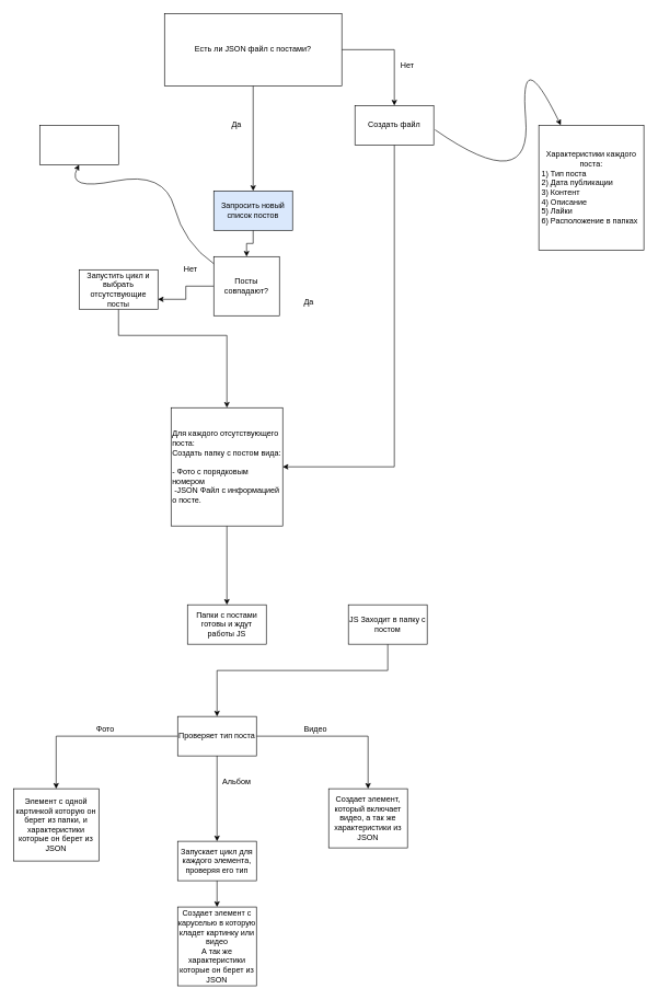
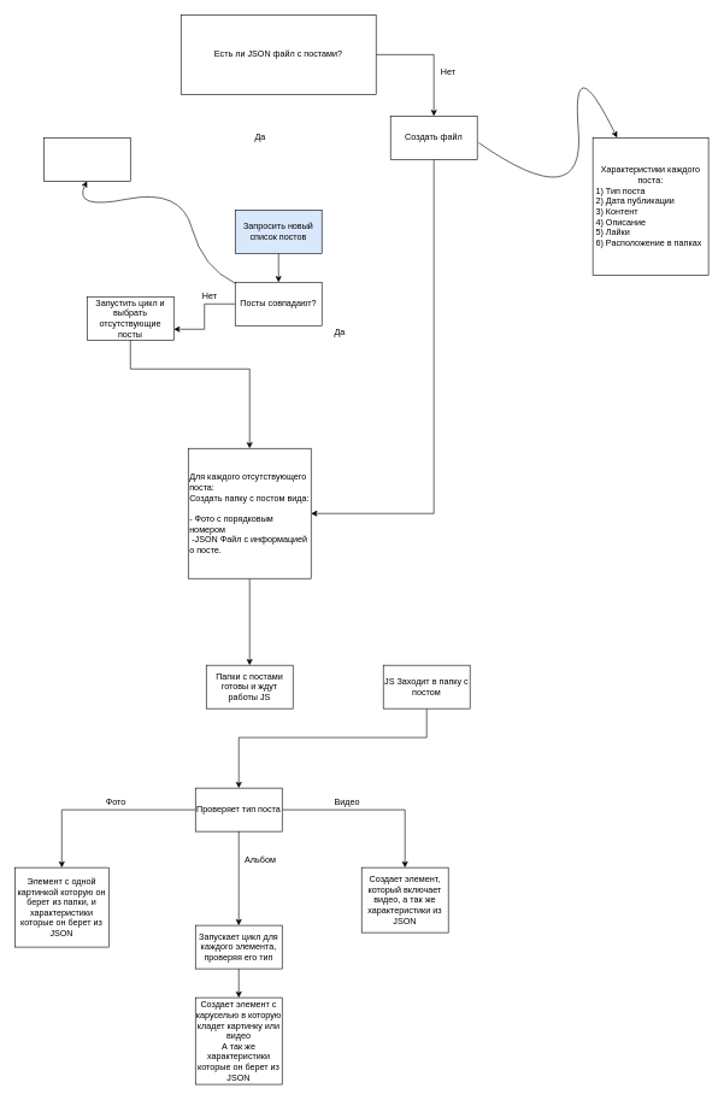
  <mxCell id="0" />
  <mxCell id="1" parent="0" />
- <mxCell id="2" style="edgeStyle=orthogonalEdgeStyle;rounded=0;orthogonalLoop=1;jettySize=auto;html=1;" edge="1" parent="1" source="4" target="8"><mxGeometry relative="1" as="geometry"><mxPoint x="220" y="170" as="targetPoint" /></mxGeometry></mxCell>
  <mxCell id="3" style="edgeStyle=orthogonalEdgeStyle;rounded=0;orthogonalLoop=1;jettySize=auto;html=1;" edge="1" parent="1" source="4" target="6"><mxGeometry relative="1" as="geometry"><mxPoint x="570" y="170" as="targetPoint" /></mxGeometry></mxCell>
  <mxCell id="4" value="Есть ли JSON файл с постами?" style="rounded=0;whiteSpace=wrap;html=1;" vertex="1" parent="1"><mxGeometry x="250" y="20" width="270" height="110" as="geometry" /></mxCell>
  <mxCell id="5" style="edgeStyle=orthogonalEdgeStyle;rounded=0;orthogonalLoop=1;jettySize=auto;html=1;entryX=1;entryY=0.5;entryDx=0;entryDy=0;exitX=0.5;exitY=1;exitDx=0;exitDy=0;" edge="1" parent="1" source="6" target="14"><mxGeometry relative="1" as="geometry"><mxPoint x="600" y="680" as="targetPoint" /></mxGeometry></mxCell>
  <mxCell id="6" value="Создать файл" style="rounded=0;whiteSpace=wrap;html=1;" vertex="1" parent="1"><mxGeometry x="540" y="160" width="120" height="60" as="geometry" /></mxCell>
  <mxCell id="7" style="edgeStyle=orthogonalEdgeStyle;rounded=0;orthogonalLoop=1;jettySize=auto;html=1;" edge="1" parent="1" source="8" target="16"><mxGeometry relative="1" as="geometry"><mxPoint x="420" y="430" as="targetPoint" /></mxGeometry></mxCell>
  <mxCell id="8" value="Запросить новый список постов" style="rounded=0;whiteSpace=wrap;html=1;fillColor=#dae8fc;" vertex="1" parent="1"><mxGeometry x="325" y="290" width="120" height="60" as="geometry" /></mxCell>
  <mxCell id="9" value="&lt;div&gt;Да&lt;/div&gt;" style="text;html=1;strokeColor=none;fillColor=none;align=center;verticalAlign=middle;whiteSpace=wrap;rounded=0;" vertex="1" parent="1"><mxGeometry x="340" y="180" width="40" height="20" as="geometry" /></mxCell>
  <mxCell id="10" value="&lt;div&gt;Нет&lt;/div&gt;" style="text;html=1;strokeColor=none;fillColor=none;align=center;verticalAlign=middle;whiteSpace=wrap;rounded=0;" vertex="1" parent="1"><mxGeometry x="600" y="90" width="40" height="20" as="geometry" /></mxCell>
  <mxCell id="11" style="edgeStyle=orthogonalEdgeStyle;rounded=0;orthogonalLoop=1;jettySize=auto;html=1;entryX=0.5;entryY=0;entryDx=0;entryDy=0;" edge="1" parent="1" source="12" target="14"><mxGeometry relative="1" as="geometry"><mxPoint x="180" y="660" as="targetPoint" /><Array as="points"><mxPoint x="180" y="510" /><mxPoint x="345" y="510" /></Array></mxGeometry></mxCell>
  <mxCell id="12" value="Запустить цикл и выбрать отсутствующие посты" style="rounded=0;whiteSpace=wrap;html=1;" vertex="1" parent="1"><mxGeometry x="120" y="410" width="120" height="60" as="geometry" /></mxCell>
  <mxCell id="13" style="edgeStyle=orthogonalEdgeStyle;rounded=0;orthogonalLoop=1;jettySize=auto;html=1;exitX=0.5;exitY=1;exitDx=0;exitDy=0;" edge="1" parent="1" source="14" target="19"><mxGeometry relative="1" as="geometry"><mxPoint x="345" y="880" as="targetPoint" /></mxGeometry></mxCell>
  <mxCell id="14" value="&lt;div align=&quot;left&quot;&gt;Для каждого отсутствующего поста:&lt;br&gt;&lt;/div&gt;&lt;div align=&quot;left&quot;&gt;Создать папку с постом вида:&lt;/div&gt;&lt;div align=&quot;left&quot;&gt;&lt;br&gt;&lt;/div&gt;&lt;div align=&quot;left&quot;&gt;- Фото с порядковым номером&lt;br&gt;&amp;nbsp;-JSON Файл с информацией о посте.&lt;br&gt;&lt;/div&gt;" style="rounded=0;whiteSpace=wrap;html=1;align=left;" vertex="1" parent="1"><mxGeometry x="260" y="620" width="170" height="180" as="geometry" /></mxCell>
  <mxCell id="15" style="edgeStyle=orthogonalEdgeStyle;rounded=0;orthogonalLoop=1;jettySize=auto;html=1;entryX=1;entryY=0.75;entryDx=0;entryDy=0;" edge="1" parent="1" source="16" target="12"><mxGeometry relative="1" as="geometry" /></mxCell>
- <mxCell id="16" value="Посты совпадают?" style="rounded=0;whiteSpace=wrap;html=1;" vertex="1" parent="1"><mxGeometry x="325" y="390" width="100" height="90" as="geometry" /></mxCell>
+ <mxCell id="16" value="Посты совпадают?" style="rounded=0;whiteSpace=wrap;html=1;" vertex="1" parent="1"><mxGeometry x="325" y="390" width="120" height="60" as="geometry" /></mxCell>
  <mxCell id="17" value="Нет" style="text;html=1;strokeColor=none;fillColor=none;align=center;verticalAlign=middle;whiteSpace=wrap;rounded=0;" vertex="1" parent="1"><mxGeometry x="270" y="400" width="40" height="20" as="geometry" /></mxCell>
  <mxCell id="18" value="&lt;div&gt;Да&lt;/div&gt;" style="text;html=1;strokeColor=none;fillColor=none;align=center;verticalAlign=middle;whiteSpace=wrap;rounded=0;" vertex="1" parent="1"><mxGeometry x="450" y="450" width="40" height="20" as="geometry" /></mxCell>
  <mxCell id="19" value="Папки с постами готовы и ждут работы JS" style="rounded=0;whiteSpace=wrap;html=1;" vertex="1" parent="1"><mxGeometry x="285" y="920" width="120" height="60" as="geometry" /></mxCell>
  <mxCell id="20" style="edgeStyle=orthogonalEdgeStyle;rounded=0;orthogonalLoop=1;jettySize=auto;html=1;" edge="1" parent="1" source="21" target="24"><mxGeometry relative="1" as="geometry"><mxPoint x="620" y="1110" as="targetPoint" /><Array as="points"><mxPoint x="590" y="1020" /><mxPoint x="330" y="1020" /></Array></mxGeometry></mxCell>
  <mxCell id="21" value="JS Заходит в папку с постом" style="rounded=0;whiteSpace=wrap;html=1;" vertex="1" parent="1"><mxGeometry x="530" y="920" width="120" height="60" as="geometry" /></mxCell>
  <mxCell id="22" style="edgeStyle=orthogonalEdgeStyle;rounded=0;orthogonalLoop=1;jettySize=auto;html=1;" edge="1" parent="1" source="24" target="25"><mxGeometry relative="1" as="geometry"><mxPoint x="80" y="1230" as="targetPoint" /></mxGeometry></mxCell>
  <mxCell id="23" style="edgeStyle=orthogonalEdgeStyle;rounded=0;orthogonalLoop=1;jettySize=auto;html=1;" edge="1" parent="1" source="24" target="31"><mxGeometry relative="1" as="geometry"><mxPoint x="550" y="1200" as="targetPoint" /></mxGeometry></mxCell>
  <mxCell id="24" value="&lt;div&gt;Проверяет тип поста&lt;/div&gt;" style="rounded=0;whiteSpace=wrap;html=1;" vertex="1" parent="1"><mxGeometry x="270" y="1090" width="120" height="60" as="geometry" /></mxCell>
  <mxCell id="25" value="Элемент с одной картинкой которую он берет из папки, и характеристики которые он берет из JSON" style="rounded=0;whiteSpace=wrap;html=1;" vertex="1" parent="1"><mxGeometry x="20" y="1200" width="130" height="110" as="geometry" /></mxCell>
  <mxCell id="26" value="Фото" style="text;html=1;strokeColor=none;fillColor=none;align=center;verticalAlign=middle;whiteSpace=wrap;rounded=0;" vertex="1" parent="1"><mxGeometry x="140" y="1100" width="40" height="20" as="geometry" /></mxCell>
  <mxCell id="27" style="edgeStyle=orthogonalEdgeStyle;rounded=0;orthogonalLoop=1;jettySize=auto;html=1;exitX=0.5;exitY=1;exitDx=0;exitDy=0;" edge="1" parent="1" source="24" target="33"><mxGeometry relative="1" as="geometry"><mxPoint x="520" y="1360" as="targetPoint" /><mxPoint x="330" y="1310" as="sourcePoint" /></mxGeometry></mxCell>
  <mxCell id="28" value="Создает элемент с каруселью в которую кладет картинку или видео&lt;br&gt;А так же характеристики которые он берет из JSON" style="rounded=0;whiteSpace=wrap;html=1;" vertex="1" parent="1"><mxGeometry x="270" y="1380" width="120" height="120" as="geometry" /></mxCell>
  <mxCell id="29" value="Альбом" style="text;html=1;strokeColor=none;fillColor=none;align=center;verticalAlign=middle;whiteSpace=wrap;rounded=0;" vertex="1" parent="1"><mxGeometry x="340" y="1180" width="40" height="20" as="geometry" /></mxCell>
  <mxCell id="30" value="&lt;div&gt;Видео&lt;/div&gt;" style="text;html=1;strokeColor=none;fillColor=none;align=center;verticalAlign=middle;whiteSpace=wrap;rounded=0;" vertex="1" parent="1"><mxGeometry x="460" y="1100" width="40" height="20" as="geometry" /></mxCell>
  <mxCell id="31" value="Создает элемент, который включает видео, а так же характеристики из JSON" style="rounded=0;whiteSpace=wrap;html=1;" vertex="1" parent="1"><mxGeometry x="500" y="1200" width="120" height="90" as="geometry" /></mxCell>
  <mxCell id="32" style="edgeStyle=orthogonalEdgeStyle;rounded=0;orthogonalLoop=1;jettySize=auto;html=1;entryX=0.5;entryY=0;entryDx=0;entryDy=0;" edge="1" parent="1" source="33" target="28"><mxGeometry relative="1" as="geometry" /></mxCell>
  <mxCell id="33" value="Запускает цикл для каждого элемента, проверяя его тип" style="rounded=0;whiteSpace=wrap;html=1;" vertex="1" parent="1"><mxGeometry x="270" y="1280" width="120" height="60" as="geometry" /></mxCell>
  <mxCell id="34" value="" style="curved=1;endArrow=classic;html=1;exitX=1.017;exitY=0.617;exitDx=0;exitDy=0;exitPerimeter=0;" edge="1" parent="1" source="6" target="35"><mxGeometry width="50" height="50" relative="1" as="geometry"><mxPoint x="650" y="930" as="sourcePoint" /><mxPoint x="700" y="880" as="targetPoint" /><Array as="points"><mxPoint x="810" y="300" /><mxPoint x="790" y="60" /></Array></mxGeometry></mxCell>
  <mxCell id="35" value="Характеристики каждого поста:&lt;br&gt;&lt;div align=&quot;left&quot;&gt;&amp;nbsp;1) Тип поста&lt;br&gt;&amp;nbsp;2) Дата публикации&lt;/div&gt;&lt;div align=&quot;left&quot;&gt;&amp;nbsp;3) Контент&lt;/div&gt;&lt;div align=&quot;left&quot;&gt;&amp;nbsp;4) Описание&lt;br&gt;&amp;nbsp;5) Лайки&lt;/div&gt;&lt;div align=&quot;left&quot;&gt;&amp;nbsp;6) Расположение в папках&lt;br&gt;&lt;/div&gt;" style="rounded=0;whiteSpace=wrap;html=1;" vertex="1" parent="1"><mxGeometry x="820" y="190" width="160" height="190" as="geometry" /></mxCell>
  <mxCell id="36" value="" style="curved=1;endArrow=classic;html=1;" edge="1" parent="1" source="16"><mxGeometry width="50" height="50" relative="1" as="geometry"><mxPoint x="325" y="390" as="sourcePoint" /><mxPoint x="120" y="250" as="targetPoint" /><Array as="points"><mxPoint x="280" y="370" /><mxPoint x="250" y="260" /><mxPoint x="100" y="290" /></Array></mxGeometry></mxCell>
  <mxCell id="37" value="" style="rounded=0;whiteSpace=wrap;html=1;" vertex="1" parent="1"><mxGeometry x="60" y="190" width="120" height="60" as="geometry" /></mxCell>
